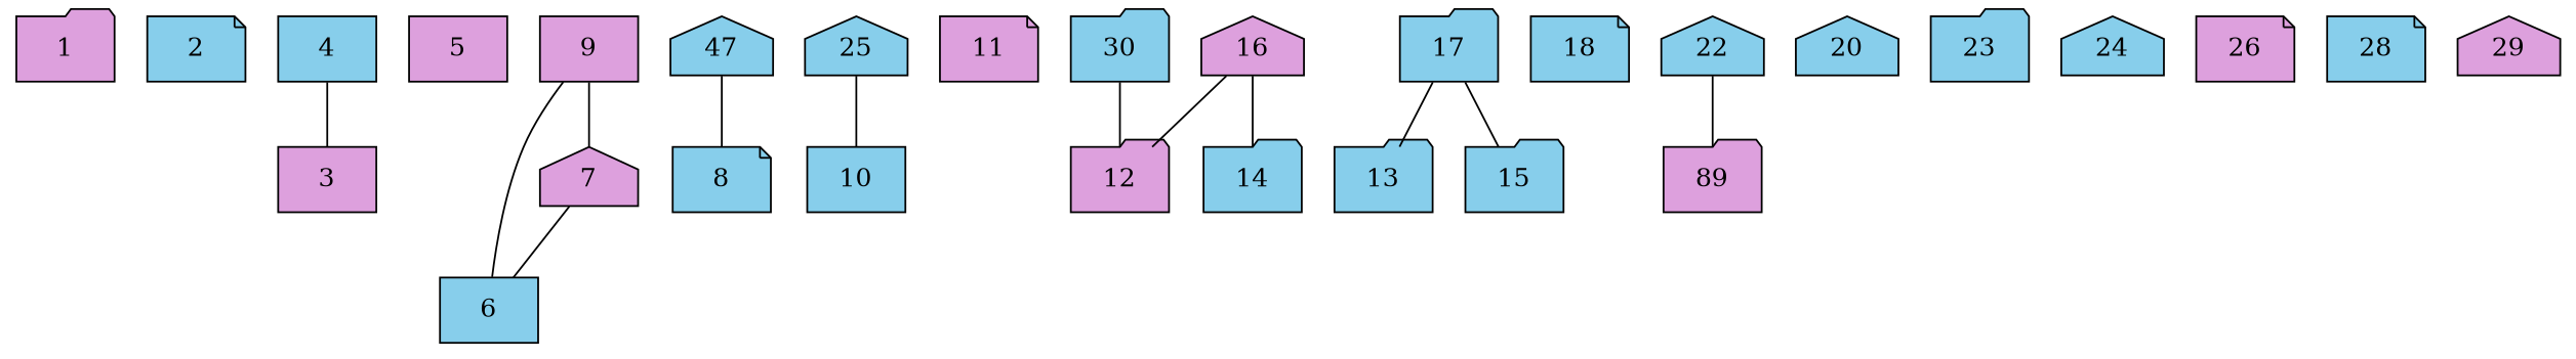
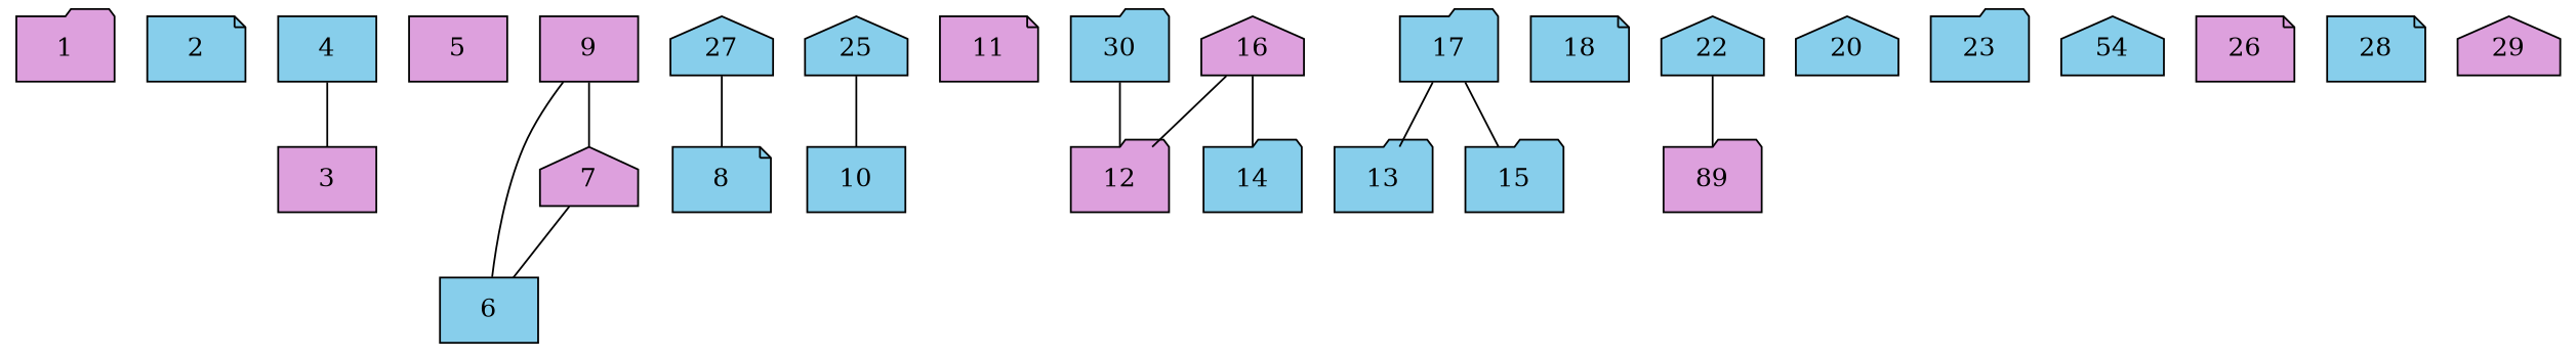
  graph {
    node [fillcolor=skyblue shape=folder style=filled]
    edge [weight=3]
    1 [fillcolor=plum]
    2 [shape=note]
    3 [fillcolor=plum shape=box]
    4 [shape=box]
    5 [fillcolor=plum shape=box]
    6 [shape=box]
    7 [fillcolor=plum shape=house]
    8 [shape=note]
    9 [fillcolor=plum shape=box]
    10 [shape=box]
    11 [fillcolor=plum shape=note]
    12 [fillcolor=plum]
    16 [fillcolor=plum shape=house]
    14
    17
    13
    15
    18 [shape=note]
    n19 [fillcolor=plum label=89]
    20 [shape=house]
    22 [shape=house]
    23
-   24 [shape=house]
+   24 [shape=house label=54]
    25 [shape=house]
    26 [fillcolor=plum shape=note]
-   27 [shape=house label=47]
+   27 [shape=house]
    28 [shape=note]
    29 [fillcolor=plum shape=house]
    30
    4 -- 3
    7 -- 6 [weight=2]
    9 -- 6
    9 -- 7
    16 -- 12 [weight=1]
    16 -- 14
    17 -- 13
    17 -- 15
    22 -- n19
    25 -- 10
    27 -- 8 [weight=1]
    30 -- 12
  }
